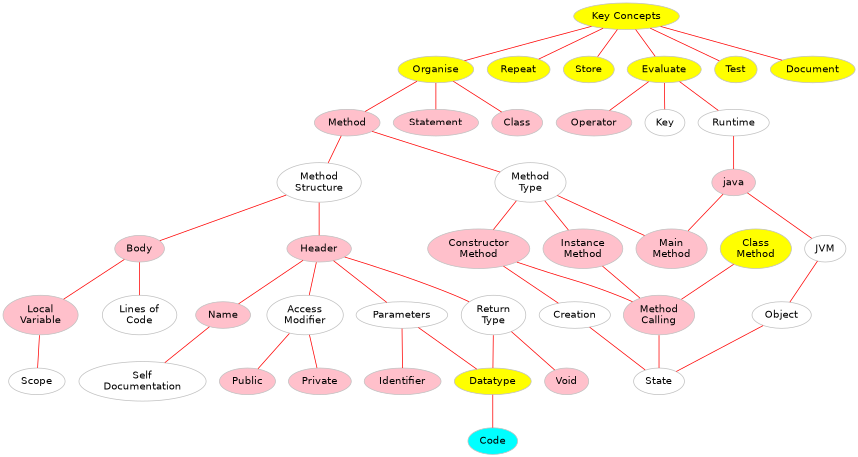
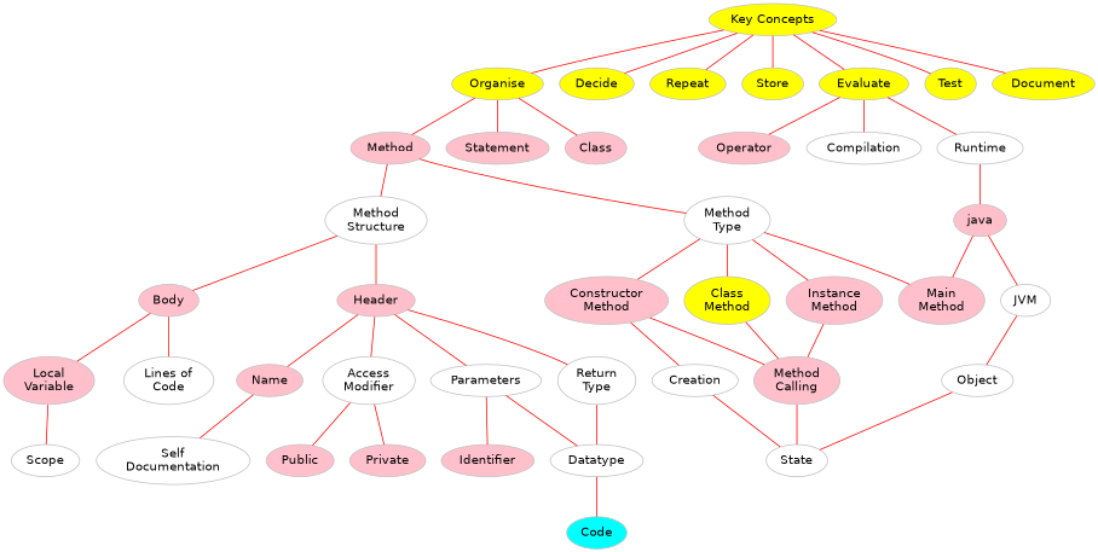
  graph {
    bgcolor=white
    node [color=gray fillcolor=pink fontcolor=black fontname=Helvetica style=filled]
    edge [color=red]
    "Key Concepts" [fillcolor=yellow]
    Organise [fillcolor=yellow]
+   Decide [fillcolor=yellow]
    Repeat [fillcolor=yellow]
    Store [fillcolor=yellow]
    Evaluate [fillcolor=yellow]
    Test [fillcolor=yellow]
    Document [fillcolor=yellow]
    Method
    Statement
    Class
    Operator
-   Compilation [fillcolor=white label=Key]
+   Compilation [fillcolor=white]
    Runtime [fillcolor=white]
    "Method\nStructure" [fillcolor=white]
    "Method\nType" [fillcolor=white]
    java
    n18 [fillcolor=cyan label=Code]
    Body
    Header
    "Main\nMethod"
    "Constructor\nMethod"
    "Class\nMethod" [fillcolor=yellow]
    "Instance\nMethod"
    "Method\nCalling"
    Creation [fillcolor=white]
    State [fillcolor=white]
    JVM [fillcolor=white]
    Object [fillcolor=white]
    "Self\nDocumentation" [fillcolor=white]
    Name
    "Local\nVariable"
    "Lines of\nCode" [fillcolor=white]
    Scope [fillcolor=white]
    "Access\nModifier" [fillcolor=white]
    Parameters [fillcolor=white]
    "Return\nType" [fillcolor=white]
    Public
    Private
    Identifier
-   Datatype [fillcolor=yellow]
-   Void
+   Datatype [fillcolor=white]
    "Key Concepts" -- Organise
+   "Key Concepts" -- Decide
    "Key Concepts" -- Repeat
    "Key Concepts" -- Store
    "Key Concepts" -- Evaluate
    "Key Concepts" -- Test
    "Key Concepts" -- Document
    Organise -- Method
    Organise -- Statement
    Organise -- Class
    Evaluate -- Operator
    Evaluate -- Compilation
    Evaluate -- Runtime
    Method -- "Method\nStructure"
    Method -- "Method\nType"
    Runtime -- java
    "Method\nStructure" -- Body
    "Method\nStructure" -- Header
    "Method\nType" -- "Main\nMethod"
    "Method\nType" -- "Constructor\nMethod"
+   "Method\nType" -- "Class\nMethod"
    "Method\nType" -- "Instance\nMethod"
    java -- "Main\nMethod"
    java -- JVM
    Body -- "Local\nVariable"
    Body -- "Lines of\nCode"
    Header -- Name
    Header -- "Access\nModifier"
    Header -- Parameters
    Header -- "Return\nType"
    "Constructor\nMethod" -- "Method\nCalling"
    "Constructor\nMethod" -- Creation
    "Class\nMethod" -- "Method\nCalling"
    "Instance\nMethod" -- "Method\nCalling"
    "Method\nCalling" -- State
    Creation -- State
    JVM -- Object
    Object -- State
    Name -- "Self\nDocumentation"
    "Local\nVariable" -- Scope
    "Access\nModifier" -- Public
    "Access\nModifier" -- Private
    Parameters -- Identifier
    Parameters -- Datatype
    "Return\nType" -- Datatype
-   "Return\nType" -- Void
    Datatype -- n18
  }
